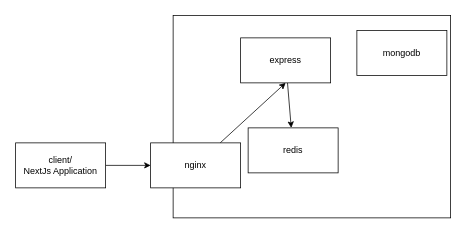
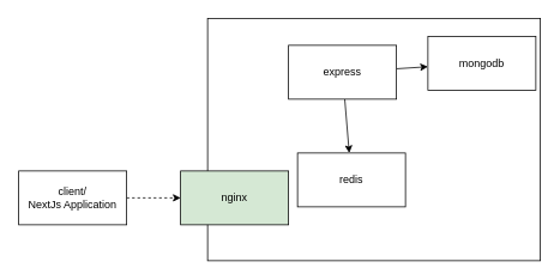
  <mxCell id="0" />
  <mxCell id="1" parent="0" />
  <mxCell id="2" value="" style="rounded=0;whiteSpace=wrap;html=1;" vertex="1" parent="1"><mxGeometry x="230" y="20" width="370" height="270" as="geometry" /></mxCell>
- <mxCell id="3" style="edgeStyle=none;html=1;" edge="1" parent="1" source="4" target="6"><mxGeometry relative="1" as="geometry"><mxPoint x="210" y="220" as="targetPoint" /></mxGeometry></mxCell>
+ <mxCell id="3" style="edgeStyle=none;html=1;dashed=1;" edge="1" parent="1" source="4" target="6"><mxGeometry relative="1" as="geometry"><mxPoint x="210" y="220" as="targetPoint" /></mxGeometry></mxCell>
  <mxCell id="4" value="client/&lt;div&gt;NextJs Application&lt;/div&gt;" style="rounded=0;whiteSpace=wrap;html=1;rotation=0;" vertex="1" parent="1"><mxGeometry x="20" y="190" width="120" height="60" as="geometry" /></mxCell>
- <mxCell id="5" style="edgeStyle=none;html=1;entryX=0.5;entryY=1;entryDx=0;entryDy=0;" edge="1" parent="1" source="6" target="9"><mxGeometry relative="1" as="geometry" /></mxCell>
- <mxCell id="6" value="nginx" style="rounded=0;whiteSpace=wrap;html=1;" vertex="1" parent="1"><mxGeometry x="200" y="190" width="120" height="60" as="geometry" /></mxCell>
+ <mxCell id="6" value="nginx" style="rounded=0;whiteSpace=wrap;html=1;fillColor=#d5e8d4;" vertex="1" parent="1"><mxGeometry x="200" y="190" width="120" height="60" as="geometry" /></mxCell>
  <mxCell id="7" style="edgeStyle=none;html=1;" edge="1" parent="1" source="9" target="11"><mxGeometry relative="1" as="geometry" /></mxCell>
+ <mxCell id="8" style="edgeStyle=none;html=1;" edge="1" parent="1" source="9" target="10"><mxGeometry relative="1" as="geometry" /></mxCell>
  <mxCell id="9" value="express" style="rounded=0;whiteSpace=wrap;html=1;" vertex="1" parent="1"><mxGeometry x="320" y="50" width="120" height="60" as="geometry" /></mxCell>
  <mxCell id="10" value="mongodb" style="rounded=0;whiteSpace=wrap;html=1;" vertex="1" parent="1"><mxGeometry x="475" y="40" width="120" height="60" as="geometry" /></mxCell>
  <mxCell id="11" value="redis" style="rounded=0;whiteSpace=wrap;html=1;" vertex="1" parent="1"><mxGeometry x="330" y="170" width="120" height="60" as="geometry" /></mxCell>
